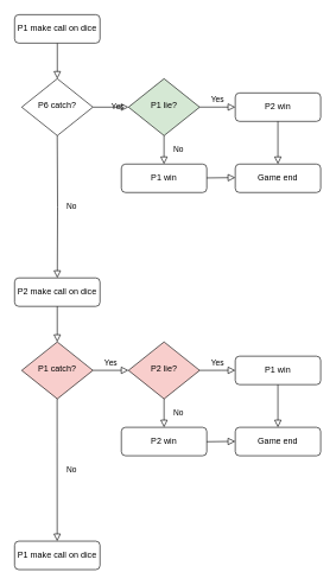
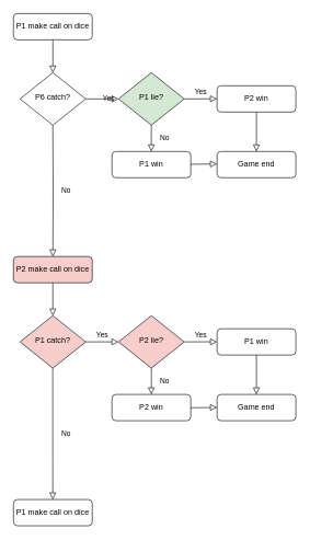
  <mxCell id="0" />
  <mxCell id="1" parent="0" />
  <mxCell id="2" value="" style="rounded=0;html=1;jettySize=auto;orthogonalLoop=1;fontSize=11;endArrow=block;endFill=0;endSize=8;strokeWidth=1;shadow=0;labelBackgroundColor=none;edgeStyle=orthogonalEdgeStyle;" parent="1" source="3" target="5" edge="1"><mxGeometry relative="1" as="geometry" /></mxCell>
  <mxCell id="3" value="P1 make call on dice" style="rounded=1;whiteSpace=wrap;html=1;fontSize=12;glass=0;strokeWidth=1;shadow=0;" parent="1" vertex="1"><mxGeometry x="20" y="20" width="120" height="40" as="geometry" /></mxCell>
  <mxCell id="4" value="Yes" style="edgeStyle=orthogonalEdgeStyle;rounded=0;html=1;jettySize=auto;orthogonalLoop=1;fontSize=11;endArrow=block;endFill=0;endSize=8;strokeWidth=1;shadow=0;labelBackgroundColor=none;" parent="1" source="5" edge="1"><mxGeometry x="0.004" y="10" relative="1" as="geometry"><mxPoint as="offset" /><mxPoint x="180" y="150" as="targetPoint" /></mxGeometry></mxCell>
  <mxCell id="5" value="P6 catch?" style="rhombus;whiteSpace=wrap;html=1;shadow=0;fontFamily=Helvetica;fontSize=12;align=center;strokeWidth=1;spacing=6;spacingTop=-4;" parent="1" vertex="1"><mxGeometry x="30" y="110" width="100" height="80" as="geometry" /></mxCell>
  <mxCell id="6" value="P1 win" style="rounded=1;whiteSpace=wrap;html=1;fontSize=12;glass=0;strokeWidth=1;shadow=0;" parent="1" vertex="1"><mxGeometry x="170" y="230" width="120" height="40" as="geometry" /></mxCell>
  <mxCell id="7" value="P1 lie?" style="rhombus;whiteSpace=wrap;html=1;shadow=0;fontFamily=Helvetica;fontSize=12;align=center;strokeWidth=1;spacing=6;spacingTop=-4;fillColor=#d5e8d4;" vertex="1" parent="1"><mxGeometry x="180" y="110" width="100" height="80" as="geometry" /></mxCell>
  <mxCell id="8" value="Yes" style="edgeStyle=orthogonalEdgeStyle;rounded=0;html=1;jettySize=auto;orthogonalLoop=1;fontSize=11;endArrow=block;endFill=0;endSize=8;strokeWidth=1;shadow=0;labelBackgroundColor=none;" edge="1" parent="1"><mxGeometry x="0.004" y="10" relative="1" as="geometry"><mxPoint as="offset" /><mxPoint x="280" y="149.91" as="sourcePoint" /><mxPoint x="330" y="149.91" as="targetPoint" /><Array as="points"><mxPoint x="310" y="149.91" /><mxPoint x="310" y="149.91" /></Array></mxGeometry></mxCell>
  <mxCell id="9" value="P2 win" style="rounded=1;whiteSpace=wrap;html=1;fontSize=12;glass=0;strokeWidth=1;shadow=0;" vertex="1" parent="1"><mxGeometry x="330" y="130" width="120" height="40" as="geometry" /></mxCell>
  <mxCell id="10" value="No" style="rounded=0;html=1;jettySize=auto;orthogonalLoop=1;fontSize=11;endArrow=block;endFill=0;endSize=8;strokeWidth=1;shadow=0;labelBackgroundColor=none;edgeStyle=orthogonalEdgeStyle;" edge="1" parent="1"><mxGeometry y="20" relative="1" as="geometry"><mxPoint as="offset" /><mxPoint x="229.92" y="190" as="sourcePoint" /><mxPoint x="229.92" y="230" as="targetPoint" /><Array as="points"><mxPoint x="229.92" y="190" /><mxPoint x="229.92" y="190" /></Array></mxGeometry></mxCell>
  <mxCell id="11" value="" style="edgeStyle=none;orthogonalLoop=1;jettySize=auto;html=1;rounded=0;shadow=0;labelBackgroundColor=none;fontFamily=Helvetica;fontSize=11;fontColor=default;endArrow=block;endFill=0;endSize=8;strokeColor=default;strokeWidth=1;shape=connector;" edge="1" parent="1"><mxGeometry width="120" relative="1" as="geometry"><mxPoint x="290" y="249.47" as="sourcePoint" /><mxPoint x="330" y="249" as="targetPoint" /><Array as="points" /></mxGeometry></mxCell>
  <mxCell id="12" value="" style="edgeStyle=none;orthogonalLoop=1;jettySize=auto;html=1;rounded=0;shadow=0;labelBackgroundColor=none;fontFamily=Helvetica;fontSize=11;fontColor=default;endArrow=block;endFill=0;endSize=8;strokeColor=default;strokeWidth=1;shape=connector;" edge="1" parent="1"><mxGeometry width="120" relative="1" as="geometry"><mxPoint x="389.91" y="170" as="sourcePoint" /><mxPoint x="389.91" y="230" as="targetPoint" /><Array as="points" /></mxGeometry></mxCell>
  <mxCell id="13" value="Game end" style="rounded=1;whiteSpace=wrap;html=1;fontSize=12;glass=0;strokeWidth=1;shadow=0;" vertex="1" parent="1"><mxGeometry x="330" y="230" width="120" height="40" as="geometry" /></mxCell>
- <mxCell id="14" value="P2 make call on dice" style="rounded=1;whiteSpace=wrap;html=1;fontSize=12;glass=0;strokeWidth=1;shadow=0;" vertex="1" parent="1"><mxGeometry x="20" y="390" width="120" height="40" as="geometry" /></mxCell>
+ <mxCell id="14" value="P2 make call on dice" style="rounded=1;whiteSpace=wrap;html=1;fontSize=12;glass=0;strokeWidth=1;shadow=0;fillColor=#f8cecc;" vertex="1" parent="1"><mxGeometry x="20" y="390" width="120" height="40" as="geometry" /></mxCell>
  <mxCell id="15" value="No" style="rounded=0;html=1;jettySize=auto;orthogonalLoop=1;fontSize=11;endArrow=block;endFill=0;endSize=8;strokeWidth=1;shadow=0;labelBackgroundColor=none;edgeStyle=orthogonalEdgeStyle;entryX=0.5;entryY=0;entryDx=0;entryDy=0;" edge="1" parent="1" target="14"><mxGeometry x="0.001" y="20" relative="1" as="geometry"><mxPoint as="offset" /><mxPoint x="79.92" y="190" as="sourcePoint" /><mxPoint x="80" y="300" as="targetPoint" /><Array as="points" /></mxGeometry></mxCell>
  <mxCell id="16" value="" style="rounded=0;html=1;jettySize=auto;orthogonalLoop=1;fontSize=11;endArrow=block;endFill=0;endSize=8;strokeWidth=1;shadow=0;labelBackgroundColor=none;edgeStyle=orthogonalEdgeStyle;" edge="1" parent="1"><mxGeometry relative="1" as="geometry"><mxPoint x="79.93" y="430" as="sourcePoint" /><mxPoint x="79.93" y="480" as="targetPoint" /></mxGeometry></mxCell>
  <mxCell id="17" value="P1 catch?" style="rhombus;whiteSpace=wrap;html=1;shadow=0;fontFamily=Helvetica;fontSize=12;align=center;strokeWidth=1;spacing=6;spacingTop=-4;fillColor=#f8cecc;" vertex="1" parent="1"><mxGeometry x="30" y="480" width="100" height="80" as="geometry" /></mxCell>
  <mxCell id="18" value="Yes" style="edgeStyle=orthogonalEdgeStyle;rounded=0;html=1;jettySize=auto;orthogonalLoop=1;fontSize=11;endArrow=block;endFill=0;endSize=8;strokeWidth=1;shadow=0;labelBackgroundColor=none;" edge="1" parent="1"><mxGeometry x="0.004" y="10" relative="1" as="geometry"><mxPoint as="offset" /><mxPoint x="130" y="519.92" as="sourcePoint" /><mxPoint x="180" y="519.92" as="targetPoint" /></mxGeometry></mxCell>
  <mxCell id="19" value="P2 lie?" style="rhombus;whiteSpace=wrap;html=1;shadow=0;fontFamily=Helvetica;fontSize=12;align=center;strokeWidth=1;spacing=6;spacingTop=-4;fillColor=#f8cecc;" vertex="1" parent="1"><mxGeometry x="180" y="480" width="100" height="80" as="geometry" /></mxCell>
  <mxCell id="20" value="Yes" style="edgeStyle=orthogonalEdgeStyle;rounded=0;html=1;jettySize=auto;orthogonalLoop=1;fontSize=11;endArrow=block;endFill=0;endSize=8;strokeWidth=1;shadow=0;labelBackgroundColor=none;" edge="1" parent="1"><mxGeometry x="0.004" y="10" relative="1" as="geometry"><mxPoint as="offset" /><mxPoint x="280" y="519.93" as="sourcePoint" /><mxPoint x="330" y="519.93" as="targetPoint" /><Array as="points"><mxPoint x="310" y="519.93" /><mxPoint x="310" y="519.93" /></Array></mxGeometry></mxCell>
  <mxCell id="21" value="P1 win" style="rounded=1;whiteSpace=wrap;html=1;fontSize=12;glass=0;strokeWidth=1;shadow=0;" vertex="1" parent="1"><mxGeometry x="330" y="500" width="120" height="40" as="geometry" /></mxCell>
  <mxCell id="22" value="No" style="rounded=0;html=1;jettySize=auto;orthogonalLoop=1;fontSize=11;endArrow=block;endFill=0;endSize=8;strokeWidth=1;shadow=0;labelBackgroundColor=none;edgeStyle=orthogonalEdgeStyle;" edge="1" parent="1"><mxGeometry y="20" relative="1" as="geometry"><mxPoint as="offset" /><mxPoint x="229.95" y="560" as="sourcePoint" /><mxPoint x="229.95" y="600" as="targetPoint" /><Array as="points"><mxPoint x="229.95" y="560" /><mxPoint x="229.95" y="560" /></Array></mxGeometry></mxCell>
  <mxCell id="23" value="P2 win" style="rounded=1;whiteSpace=wrap;html=1;fontSize=12;glass=0;strokeWidth=1;shadow=0;" vertex="1" parent="1"><mxGeometry x="170" y="600" width="120" height="40" as="geometry" /></mxCell>
  <mxCell id="24" value="" style="edgeStyle=none;orthogonalLoop=1;jettySize=auto;html=1;rounded=0;shadow=0;labelBackgroundColor=none;fontFamily=Helvetica;fontSize=11;fontColor=default;endArrow=block;endFill=0;endSize=8;strokeColor=default;strokeWidth=1;shape=connector;" edge="1" parent="1"><mxGeometry width="120" relative="1" as="geometry"><mxPoint x="389.91" y="540" as="sourcePoint" /><mxPoint x="389.91" y="600" as="targetPoint" /><Array as="points" /></mxGeometry></mxCell>
  <mxCell id="25" value="" style="edgeStyle=none;orthogonalLoop=1;jettySize=auto;html=1;rounded=0;shadow=0;labelBackgroundColor=none;fontFamily=Helvetica;fontSize=11;fontColor=default;endArrow=block;endFill=0;endSize=8;strokeColor=default;strokeWidth=1;shape=connector;" edge="1" parent="1"><mxGeometry width="120" relative="1" as="geometry"><mxPoint x="290" y="620.24" as="sourcePoint" /><mxPoint x="330" y="619.77" as="targetPoint" /><Array as="points" /></mxGeometry></mxCell>
  <mxCell id="26" value="Game end" style="rounded=1;whiteSpace=wrap;html=1;fontSize=12;glass=0;strokeWidth=1;shadow=0;" vertex="1" parent="1"><mxGeometry x="330" y="600" width="120" height="40" as="geometry" /></mxCell>
  <mxCell id="27" value="No" style="rounded=0;html=1;jettySize=auto;orthogonalLoop=1;fontSize=11;endArrow=block;endFill=0;endSize=8;strokeWidth=1;shadow=0;labelBackgroundColor=none;edgeStyle=orthogonalEdgeStyle;entryX=0.5;entryY=0;entryDx=0;entryDy=0;" edge="1" parent="1"><mxGeometry x="0.001" y="20" relative="1" as="geometry"><mxPoint as="offset" /><mxPoint x="79.78" y="560" as="sourcePoint" /><mxPoint x="79.86" y="760" as="targetPoint" /><Array as="points"><mxPoint x="79.78" y="620" /><mxPoint x="79.78" y="620" /></Array></mxGeometry></mxCell>
  <mxCell id="28" value="P1 make call on dice" style="rounded=1;whiteSpace=wrap;html=1;fontSize=12;glass=0;strokeWidth=1;shadow=0;" vertex="1" parent="1"><mxGeometry x="20" y="760" width="120" height="40" as="geometry" /></mxCell>
